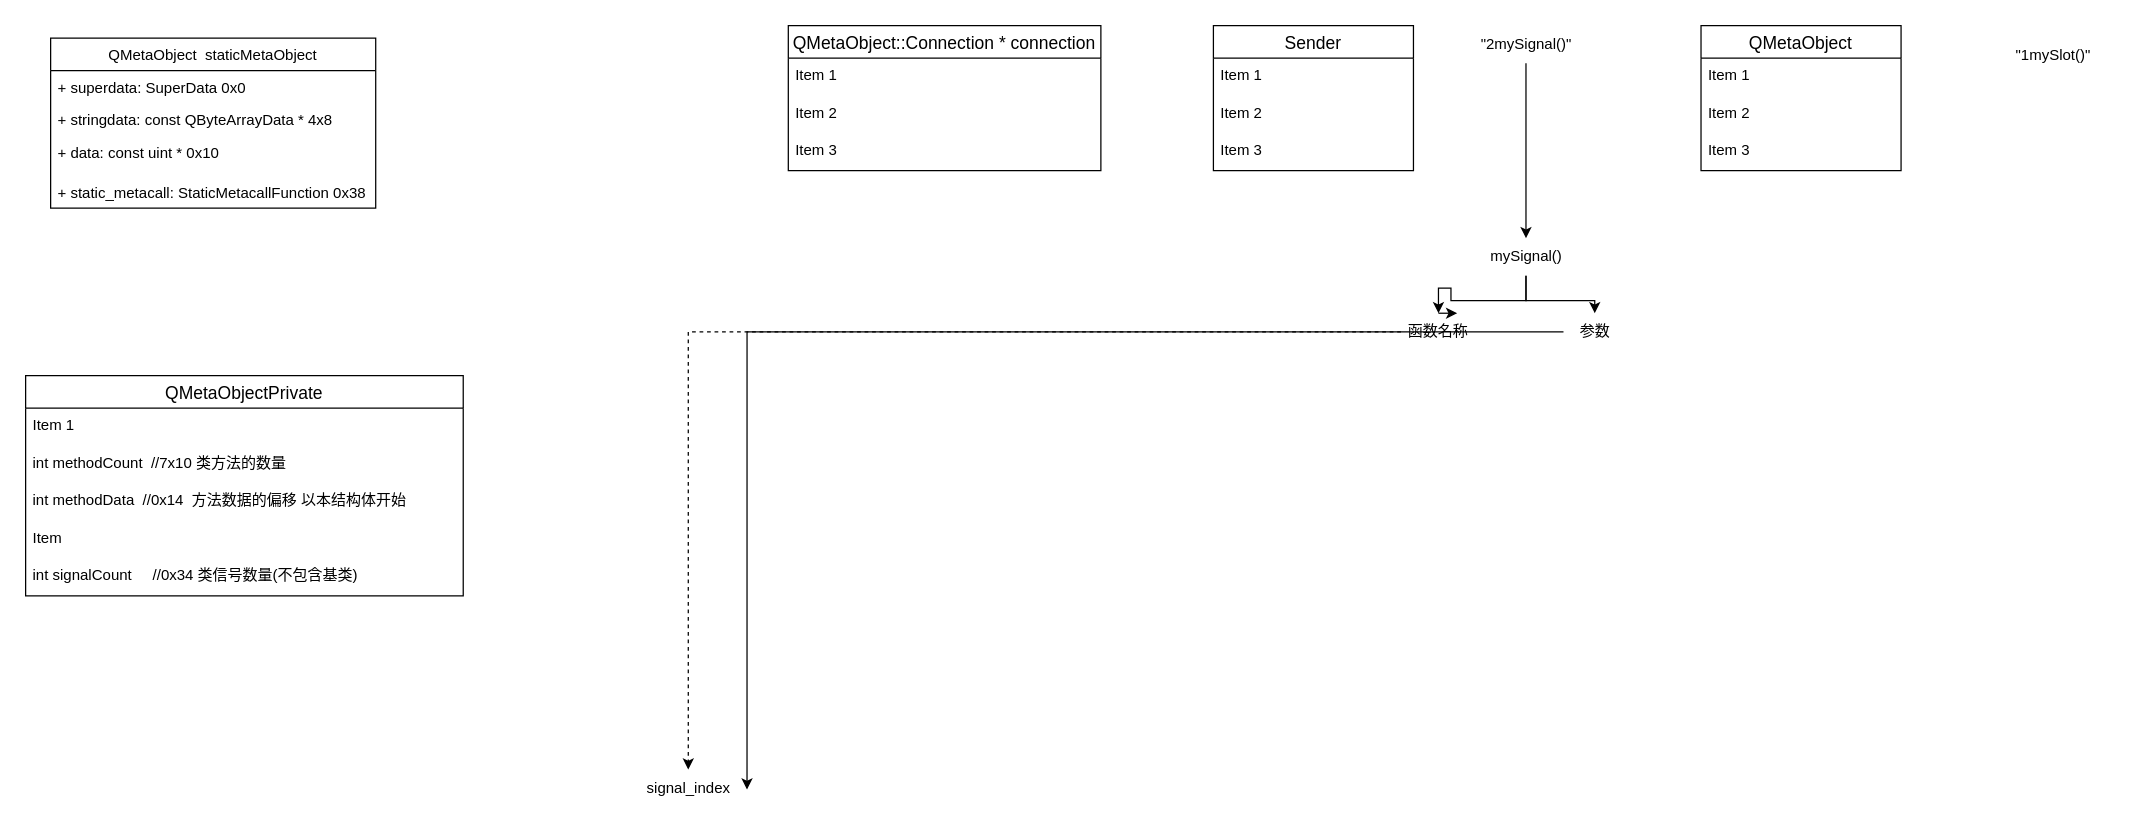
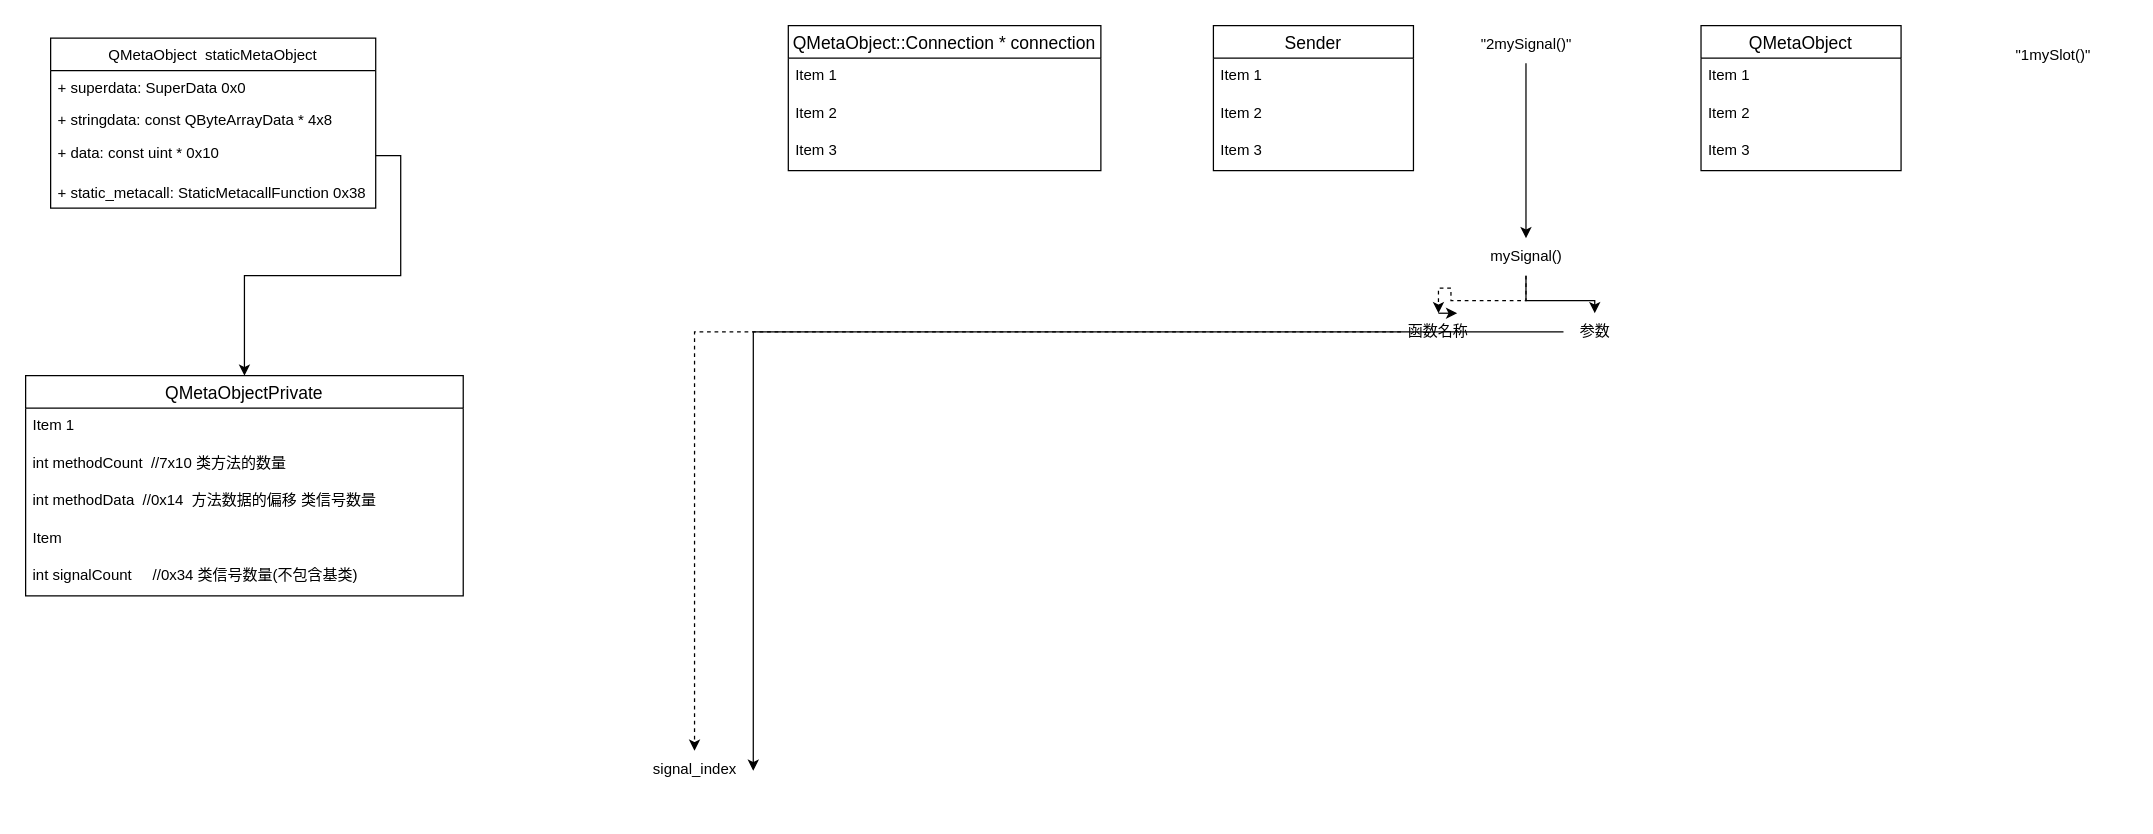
  <mxCell id="0" />
  <mxCell id="1" parent="0" />
  <mxCell id="2" value="QMetaObject::Connection * connection" style="swimlane;fontStyle=0;childLayout=stackLayout;horizontal=1;startSize=26;horizontalStack=0;resizeParent=1;resizeParentMax=0;resizeLast=0;collapsible=1;marginBottom=0;align=center;fontSize=14;" parent="1" vertex="1"><mxGeometry x="630" y="20" width="250" height="116" as="geometry" /></mxCell>
  <mxCell id="3" value="Item 1" style="text;strokeColor=none;fillColor=none;spacingLeft=4;spacingRight=4;overflow=hidden;rotatable=0;points=[[0,0.5],[1,0.5]];portConstraint=eastwest;fontSize=12;" parent="2" vertex="1"><mxGeometry y="26" width="250" height="30" as="geometry" /></mxCell>
  <mxCell id="4" value="Item 2" style="text;strokeColor=none;fillColor=none;spacingLeft=4;spacingRight=4;overflow=hidden;rotatable=0;points=[[0,0.5],[1,0.5]];portConstraint=eastwest;fontSize=12;" parent="2" vertex="1"><mxGeometry y="56" width="250" height="30" as="geometry" /></mxCell>
  <mxCell id="5" value="Item 3" style="text;strokeColor=none;fillColor=none;spacingLeft=4;spacingRight=4;overflow=hidden;rotatable=0;points=[[0,0.5],[1,0.5]];portConstraint=eastwest;fontSize=12;" parent="2" vertex="1"><mxGeometry y="86" width="250" height="30" as="geometry" /></mxCell>
  <mxCell id="6" value="Sender" style="swimlane;fontStyle=0;childLayout=stackLayout;horizontal=1;startSize=26;horizontalStack=0;resizeParent=1;resizeParentMax=0;resizeLast=0;collapsible=1;marginBottom=0;align=center;fontSize=14;" parent="1" vertex="1"><mxGeometry x="970" y="20" width="160" height="116" as="geometry" /></mxCell>
  <mxCell id="7" value="Item 1" style="text;strokeColor=none;fillColor=none;spacingLeft=4;spacingRight=4;overflow=hidden;rotatable=0;points=[[0,0.5],[1,0.5]];portConstraint=eastwest;fontSize=12;" parent="6" vertex="1"><mxGeometry y="26" width="160" height="30" as="geometry" /></mxCell>
  <mxCell id="8" value="Item 2" style="text;strokeColor=none;fillColor=none;spacingLeft=4;spacingRight=4;overflow=hidden;rotatable=0;points=[[0,0.5],[1,0.5]];portConstraint=eastwest;fontSize=12;" parent="6" vertex="1"><mxGeometry y="56" width="160" height="30" as="geometry" /></mxCell>
  <mxCell id="9" value="Item 3" style="text;strokeColor=none;fillColor=none;spacingLeft=4;spacingRight=4;overflow=hidden;rotatable=0;points=[[0,0.5],[1,0.5]];portConstraint=eastwest;fontSize=12;" parent="6" vertex="1"><mxGeometry y="86" width="160" height="30" as="geometry" /></mxCell>
  <mxCell id="10" style="edgeStyle=orthogonalEdgeStyle;rounded=0;orthogonalLoop=1;jettySize=auto;html=1;" edge="1" parent="1" source="11" target="31"><mxGeometry relative="1" as="geometry" /></mxCell>
  <mxCell id="11" value="&quot;2mySignal()&quot;" style="text;html=1;align=center;verticalAlign=middle;resizable=0;points=[];autosize=1;strokeColor=none;fillColor=none;" parent="1" vertex="1"><mxGeometry x="1170" y="20" width="100" height="30" as="geometry" /></mxCell>
  <mxCell id="12" value="QMetaObject" style="swimlane;fontStyle=0;childLayout=stackLayout;horizontal=1;startSize=26;horizontalStack=0;resizeParent=1;resizeParentMax=0;resizeLast=0;collapsible=1;marginBottom=0;align=center;fontSize=14;" parent="1" vertex="1"><mxGeometry x="1360" y="20" width="160" height="116" as="geometry" /></mxCell>
  <mxCell id="13" value="Item 1" style="text;strokeColor=none;fillColor=none;spacingLeft=4;spacingRight=4;overflow=hidden;rotatable=0;points=[[0,0.5],[1,0.5]];portConstraint=eastwest;fontSize=12;" parent="12" vertex="1"><mxGeometry y="26" width="160" height="30" as="geometry" /></mxCell>
  <mxCell id="14" value="Item 2" style="text;strokeColor=none;fillColor=none;spacingLeft=4;spacingRight=4;overflow=hidden;rotatable=0;points=[[0,0.5],[1,0.5]];portConstraint=eastwest;fontSize=12;" parent="12" vertex="1"><mxGeometry y="56" width="160" height="30" as="geometry" /></mxCell>
  <mxCell id="15" value="Item 3" style="text;strokeColor=none;fillColor=none;spacingLeft=4;spacingRight=4;overflow=hidden;rotatable=0;points=[[0,0.5],[1,0.5]];portConstraint=eastwest;fontSize=12;" parent="12" vertex="1"><mxGeometry y="86" width="160" height="30" as="geometry" /></mxCell>
  <mxCell id="16" value="&quot;1mySlot()&quot;" style="text;whiteSpace=wrap;html=1;" parent="1" vertex="1"><mxGeometry x="1610" y="30" width="90" height="40" as="geometry" /></mxCell>
  <mxCell id="17" value="QMetaObject  staticMetaObject" style="swimlane;fontStyle=0;childLayout=stackLayout;horizontal=1;startSize=26;fillColor=none;horizontalStack=0;resizeParent=1;resizeParentMax=0;resizeLast=0;collapsible=1;marginBottom=0;" vertex="1" parent="1"><mxGeometry x="40" y="30" width="260" height="136" as="geometry"><mxRectangle x="-800" y="200" width="210" height="30" as="alternateBounds" /></mxGeometry></mxCell>
  <mxCell id="18" value="+ superdata: SuperData 0x0" style="text;strokeColor=none;fillColor=none;align=left;verticalAlign=top;spacingLeft=4;spacingRight=4;overflow=hidden;rotatable=0;points=[[0,0.5],[1,0.5]];portConstraint=eastwest;" vertex="1" parent="17"><mxGeometry y="26" width="260" height="26" as="geometry" /></mxCell>
  <mxCell id="19" value="+ stringdata: const QByteArrayData * 4x8" style="text;strokeColor=none;fillColor=none;align=left;verticalAlign=top;spacingLeft=4;spacingRight=4;overflow=hidden;rotatable=0;points=[[0,0.5],[1,0.5]];portConstraint=eastwest;" vertex="1" parent="17"><mxGeometry y="52" width="260" height="26" as="geometry" /></mxCell>
  <mxCell id="20" value="+ data: const uint * 0x10" style="text;strokeColor=none;fillColor=none;align=left;verticalAlign=top;spacingLeft=4;spacingRight=4;overflow=hidden;rotatable=0;points=[[0,0.5],[1,0.5]];portConstraint=eastwest;" vertex="1" parent="17"><mxGeometry y="78" width="260" height="32" as="geometry" /></mxCell>
  <mxCell id="21" value="+ static_metacall: StaticMetacallFunction 0x38" style="text;strokeColor=none;fillColor=none;align=left;verticalAlign=top;spacingLeft=4;spacingRight=4;overflow=hidden;rotatable=0;points=[[0,0.5],[1,0.5]];portConstraint=eastwest;" vertex="1" parent="17"><mxGeometry y="110" width="260" height="26" as="geometry" /></mxCell>
  <mxCell id="22" value="QMetaObjectPrivate" style="swimlane;fontStyle=0;childLayout=stackLayout;horizontal=1;startSize=26;horizontalStack=0;resizeParent=1;resizeParentMax=0;resizeLast=0;collapsible=1;marginBottom=0;align=center;fontSize=14;" vertex="1" parent="1"><mxGeometry x="20" y="300" width="350" height="176" as="geometry" /></mxCell>
  <mxCell id="23" value="Item 1" style="text;strokeColor=none;fillColor=none;spacingLeft=4;spacingRight=4;overflow=hidden;rotatable=0;points=[[0,0.5],[1,0.5]];portConstraint=eastwest;fontSize=12;" vertex="1" parent="22"><mxGeometry y="26" width="350" height="30" as="geometry" /></mxCell>
  <mxCell id="24" value="int methodCount  //7x10 类方法的数量" style="text;strokeColor=none;fillColor=none;spacingLeft=4;spacingRight=4;overflow=hidden;rotatable=0;points=[[0,0.5],[1,0.5]];portConstraint=eastwest;fontSize=12;" vertex="1" parent="22"><mxGeometry y="56" width="350" height="30" as="geometry" /></mxCell>
- <mxCell id="25" value="int methodData  //0x14  方法数据的偏移 以本结构体开始" style="text;strokeColor=none;fillColor=none;spacingLeft=4;spacingRight=4;overflow=hidden;rotatable=0;points=[[0,0.5],[1,0.5]];portConstraint=eastwest;fontSize=12;" vertex="1" parent="22"><mxGeometry y="86" width="350" height="30" as="geometry" /></mxCell>
+ <mxCell id="25" value="int methodData  //0x14  方法数据的偏移 类信号数量" style="text;strokeColor=none;fillColor=none;spacingLeft=4;spacingRight=4;overflow=hidden;rotatable=0;points=[[0,0.5],[1,0.5]];portConstraint=eastwest;fontSize=12;" vertex="1" parent="22"><mxGeometry y="86" width="350" height="30" as="geometry" /></mxCell>
  <mxCell id="26" value="Item" style="text;strokeColor=none;fillColor=none;spacingLeft=4;spacingRight=4;overflow=hidden;rotatable=0;points=[[0,0.5],[1,0.5]];portConstraint=eastwest;fontSize=12;" vertex="1" parent="22"><mxGeometry y="116" width="350" height="30" as="geometry" /></mxCell>
  <mxCell id="27" value="int signalCount     //0x34  类信号数量(不包含基类)" style="text;strokeColor=none;fillColor=none;spacingLeft=4;spacingRight=4;overflow=hidden;rotatable=0;points=[[0,0.5],[1,0.5]];portConstraint=eastwest;fontSize=12;" vertex="1" parent="22"><mxGeometry y="146" width="350" height="30" as="geometry" /></mxCell>
- <mxCell id="29" style="edgeStyle=orthogonalEdgeStyle;rounded=0;orthogonalLoop=1;jettySize=auto;html=1;" edge="1" parent="1" source="31" target="33"><mxGeometry relative="1" as="geometry" /></mxCell>
+ <mxCell id="28" style="edgeStyle=orthogonalEdgeStyle;rounded=0;orthogonalLoop=1;jettySize=auto;html=1;exitX=1;exitY=0.5;exitDx=0;exitDy=0;entryX=0.5;entryY=0;entryDx=0;entryDy=0;" edge="1" parent="1" source="20" target="22"><mxGeometry relative="1" as="geometry" /></mxCell>
+ <mxCell id="29" style="edgeStyle=orthogonalEdgeStyle;rounded=0;orthogonalLoop=1;jettySize=auto;html=1;dashed=1;" edge="1" parent="1" source="31" target="33"><mxGeometry relative="1" as="geometry" /></mxCell>
  <mxCell id="30" style="edgeStyle=orthogonalEdgeStyle;rounded=0;orthogonalLoop=1;jettySize=auto;html=1;" edge="1" parent="1" source="31" target="35"><mxGeometry relative="1" as="geometry" /></mxCell>
  <mxCell id="31" value="mySignal()" style="text;html=1;align=center;verticalAlign=middle;resizable=0;points=[];autosize=1;strokeColor=none;fillColor=none;" vertex="1" parent="1"><mxGeometry x="1180" y="190" width="80" height="30" as="geometry" /></mxCell>
  <mxCell id="32" style="edgeStyle=orthogonalEdgeStyle;rounded=0;orthogonalLoop=1;jettySize=auto;html=1;dashed=1;" edge="1" parent="1" source="33" target="37"><mxGeometry relative="1" as="geometry" /></mxCell>
  <mxCell id="33" value="函数名称" style="text;html=1;strokeColor=none;fillColor=none;align=center;verticalAlign=middle;whiteSpace=wrap;rounded=0;" vertex="1" parent="1"><mxGeometry x="1120" y="250" width="60" height="30" as="geometry" /></mxCell>
  <mxCell id="34" style="edgeStyle=orthogonalEdgeStyle;rounded=0;orthogonalLoop=1;jettySize=auto;html=1;entryX=1.022;entryY=0.533;entryDx=0;entryDy=0;entryPerimeter=0;" edge="1" parent="1" source="35" target="37"><mxGeometry relative="1" as="geometry" /></mxCell>
  <mxCell id="35" value="参数" style="text;html=1;align=center;verticalAlign=middle;resizable=0;points=[];autosize=1;strokeColor=none;fillColor=none;" vertex="1" parent="1"><mxGeometry x="1250" y="250" width="50" height="30" as="geometry" /></mxCell>
  <mxCell id="36" style="edgeStyle=orthogonalEdgeStyle;rounded=0;orthogonalLoop=1;jettySize=auto;html=1;exitX=0.5;exitY=0;exitDx=0;exitDy=0;entryX=0.75;entryY=0;entryDx=0;entryDy=0;" edge="1" parent="1" source="33" target="33"><mxGeometry relative="1" as="geometry" /></mxCell>
- <mxCell id="37" value="signal_index" style="text;html=1;align=center;verticalAlign=middle;resizable=0;points=[];autosize=1;strokeColor=none;fillColor=none;" vertex="1" parent="1"><mxGeometry x="505" y="615" width="90" height="30" as="geometry" /></mxCell>
+ <mxCell id="37" value="signal_index" style="text;html=1;align=center;verticalAlign=middle;resizable=0;points=[];autosize=1;strokeColor=none;fillColor=none;" vertex="1" parent="1"><mxGeometry x="510" y="600" width="90" height="30" as="geometry" /></mxCell>
